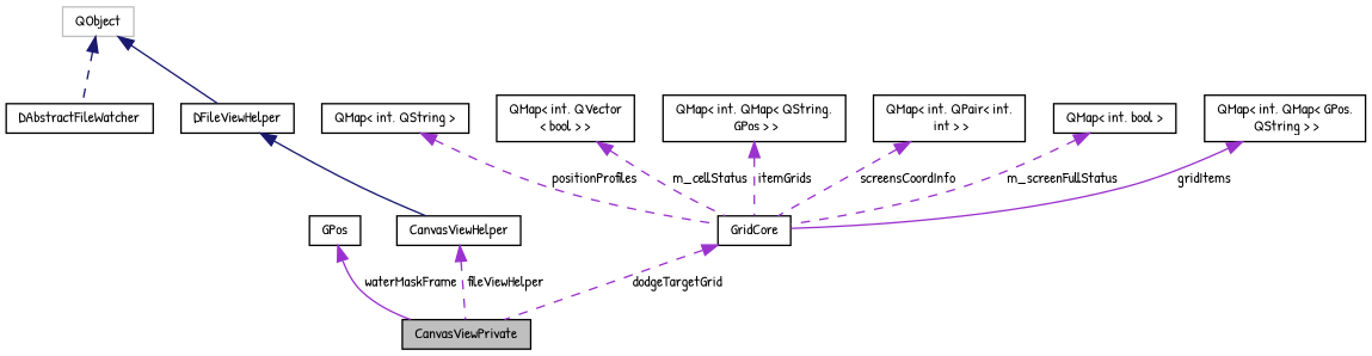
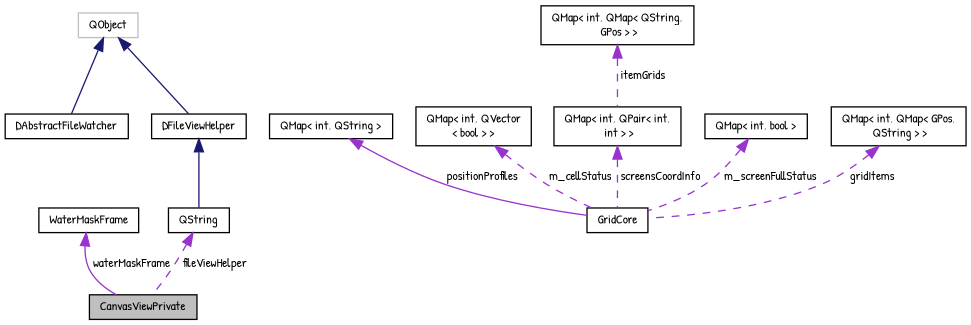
  digraph {
    fontname="Patrick Hand"
    rankdir=TB
    node [color=black fillcolor=white fontname="Patrick Hand" fontsize=10 shape=record style=filled]
    edge [color=darkorchid3 dir=back fontname="Patrick Hand" fontsize=10 labelfontname=Helvetica labelfontsize=10 style=dashed]
    n1 [fillcolor=grey75 fontcolor=black height=0.2 label=CanvasViewPrivate width=0.4]
-   n2 [height=0.2 label=GPos width=0.4]
+   n2 [height=0.2 label=WaterMaskFrame width=0.4]
    n3 [height=0.2 label=DAbstractFileWatcher width=0.4]
    n4 [color=grey75 height=0.2 label=QObject width=0.4]
    n5 [height=0.2 label=DFileViewHelper width=0.4]
-   n6 [height=0.2 label=CanvasViewHelper width=0.4]
+   n6 [height=0.2 label=QString width=0.4]
    n7 [height=0.2 label=GridCore width=0.4]
    n8 [height=0.2 label="QMap\< int, QString \>" width=0.4]
    n9 [height=0.2 label="QMap\< int, QVector\l\< bool \> \>" width=0.4]
    n10 [height=0.2 label="QMap\< int, QMap\< QString,\l GPos \> \>" width=0.4]
    n11 [height=0.2 label="QMap\< int, QPair\< int,\l int \> \>" width=0.4]
    n12 [height=0.2 label="QMap\< int, bool \>" width=0.4]
    n13 [height=0.2 label="QMap\< int, QMap\< GPos,\l QString \> \>" width=0.4]
    n2 -> n1 [label=" waterMaskFrame" style=solid]
-   n4 -> n3 [color=midnightblue]
+   n4 -> n3 [color=midnightblue style=solid]
    n4 -> n5 [color=midnightblue style=solid]
    n5 -> n6 [color=midnightblue style=solid]
    n6 -> n1 [label=" fileViewHelper"]
-   n7 -> n1 [label=" dodgeTargetGrid"]
-   n8 -> n7 [label=" positionProfiles"]
+   n8 -> n7 [label=" positionProfiles" style=solid]
    n9 -> n7 [label=" m_cellStatus"]
-   n10 -> n7 [label=" itemGrids"]
+   n10 -> n11 [label=" itemGrids"]
    n11 -> n7 [label=" screensCoordInfo"]
    n12 -> n7 [label=" m_screenFullStatus"]
-   n13 -> n7 [label=" gridItems" style=solid]
+   n13 -> n7 [label=" gridItems"]
  }
